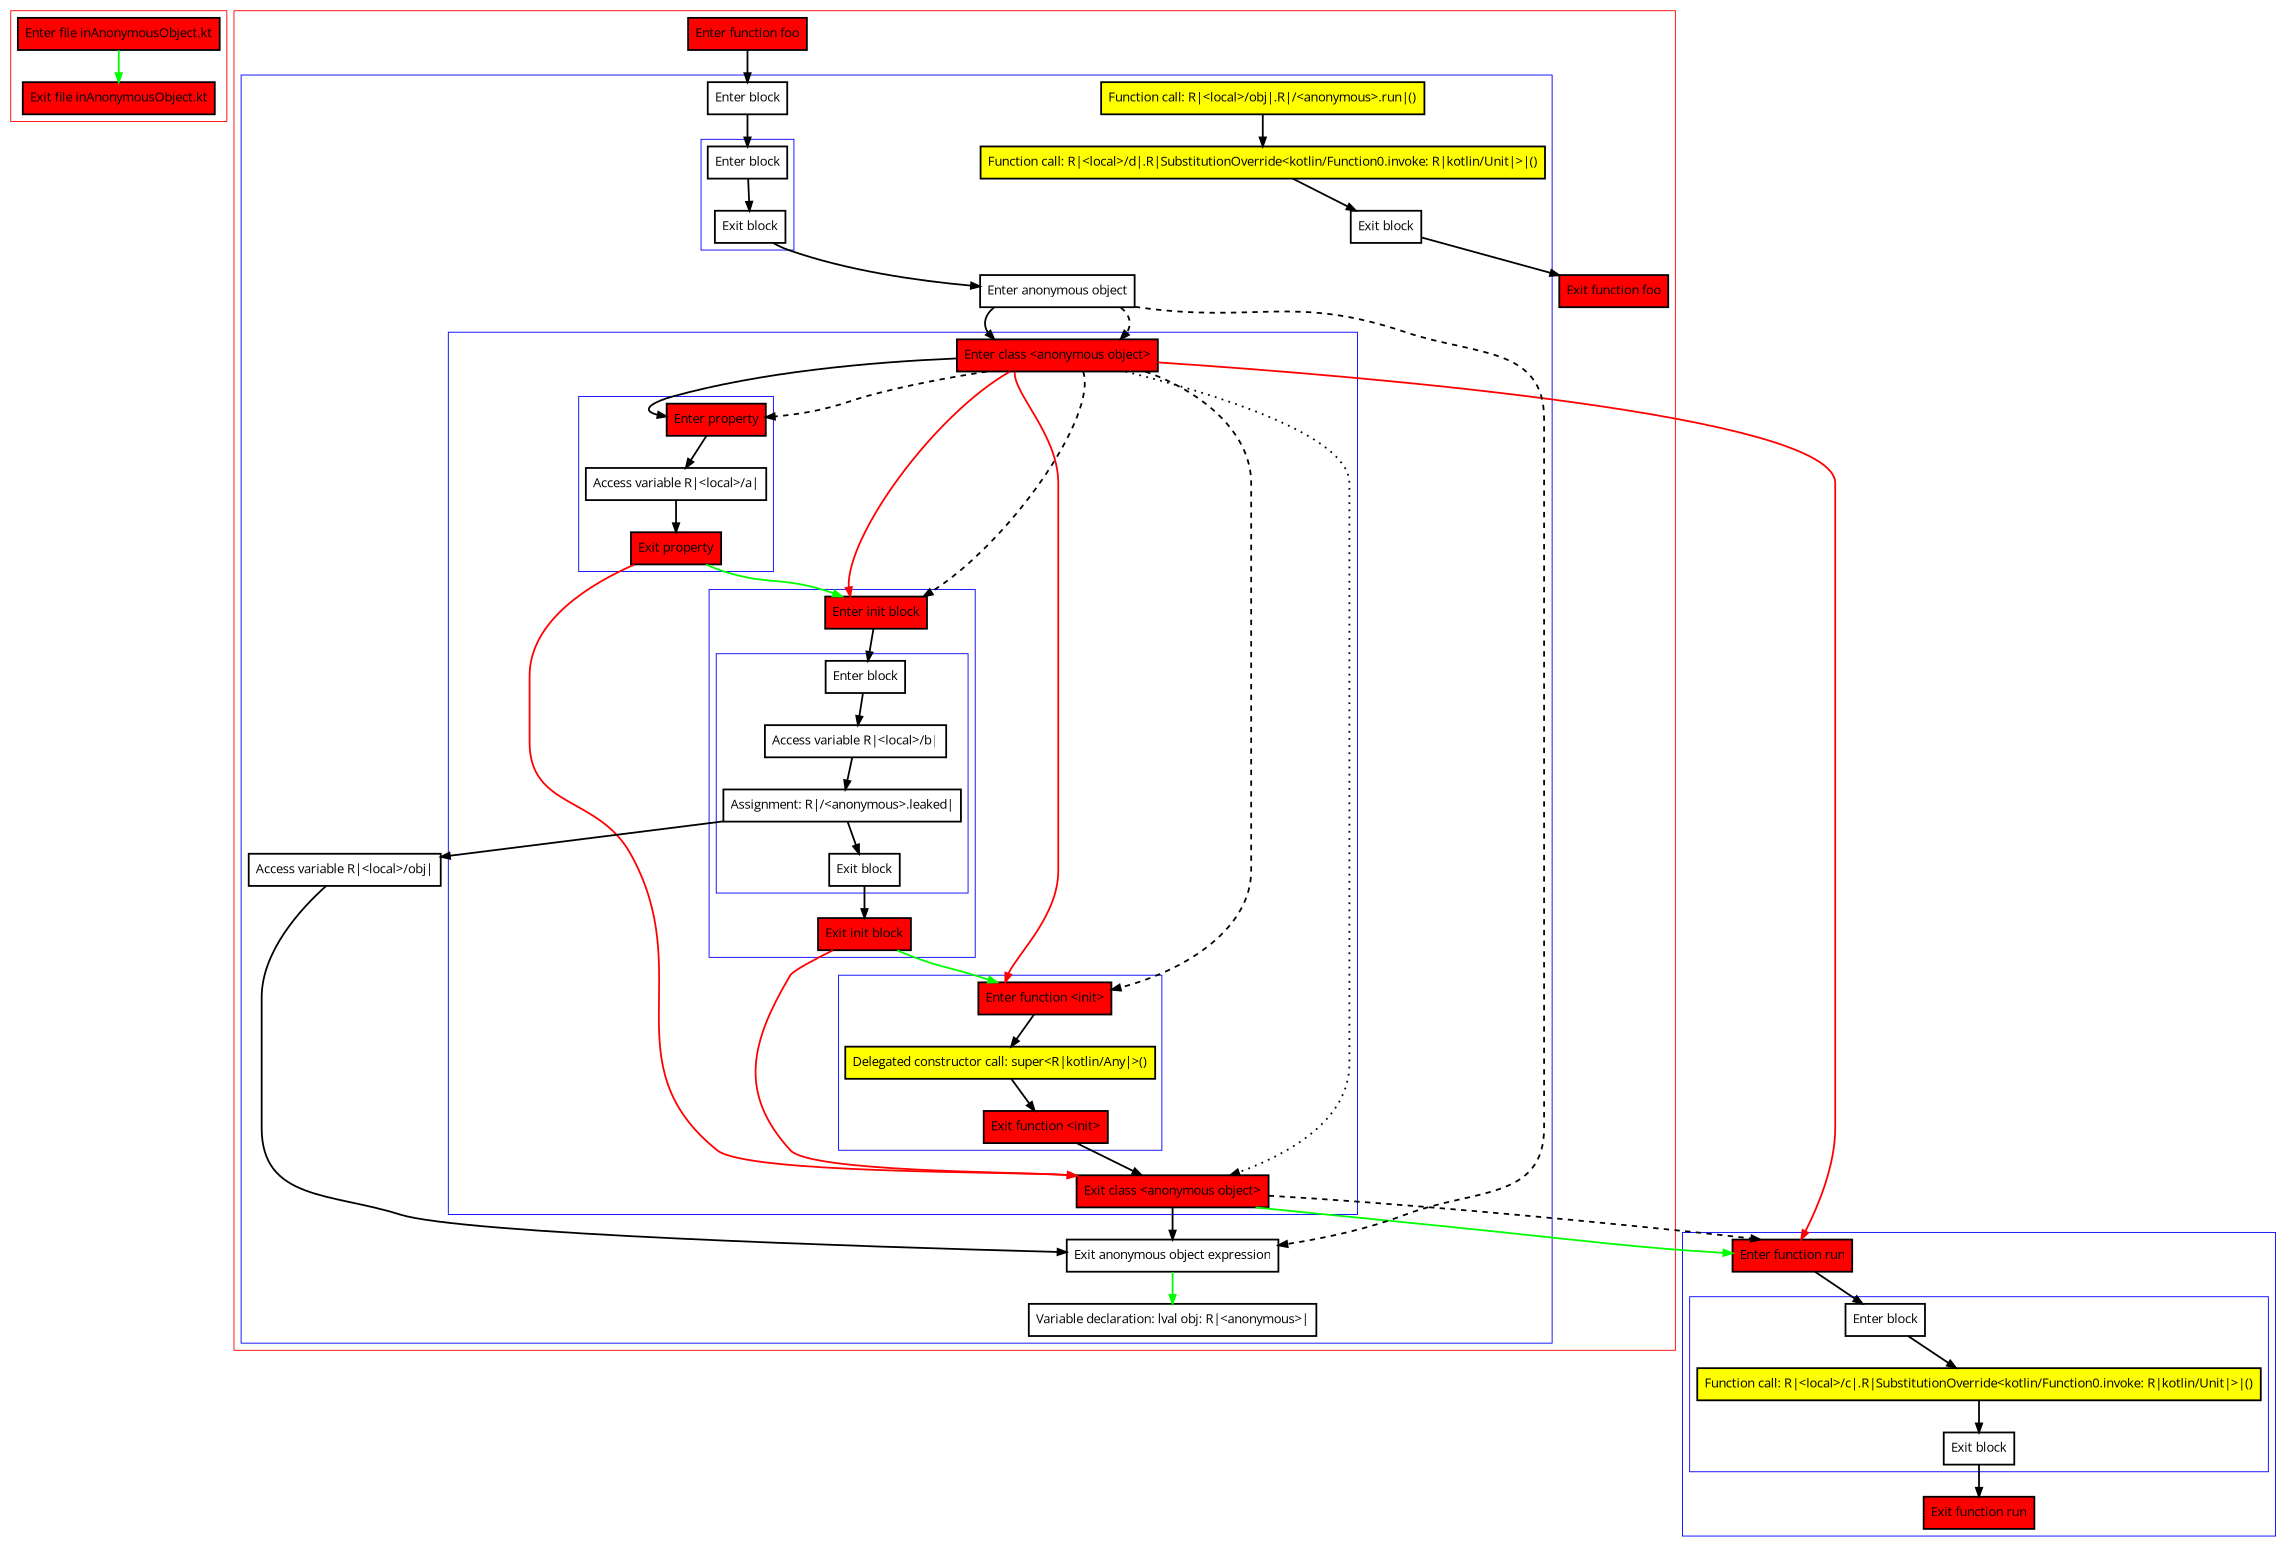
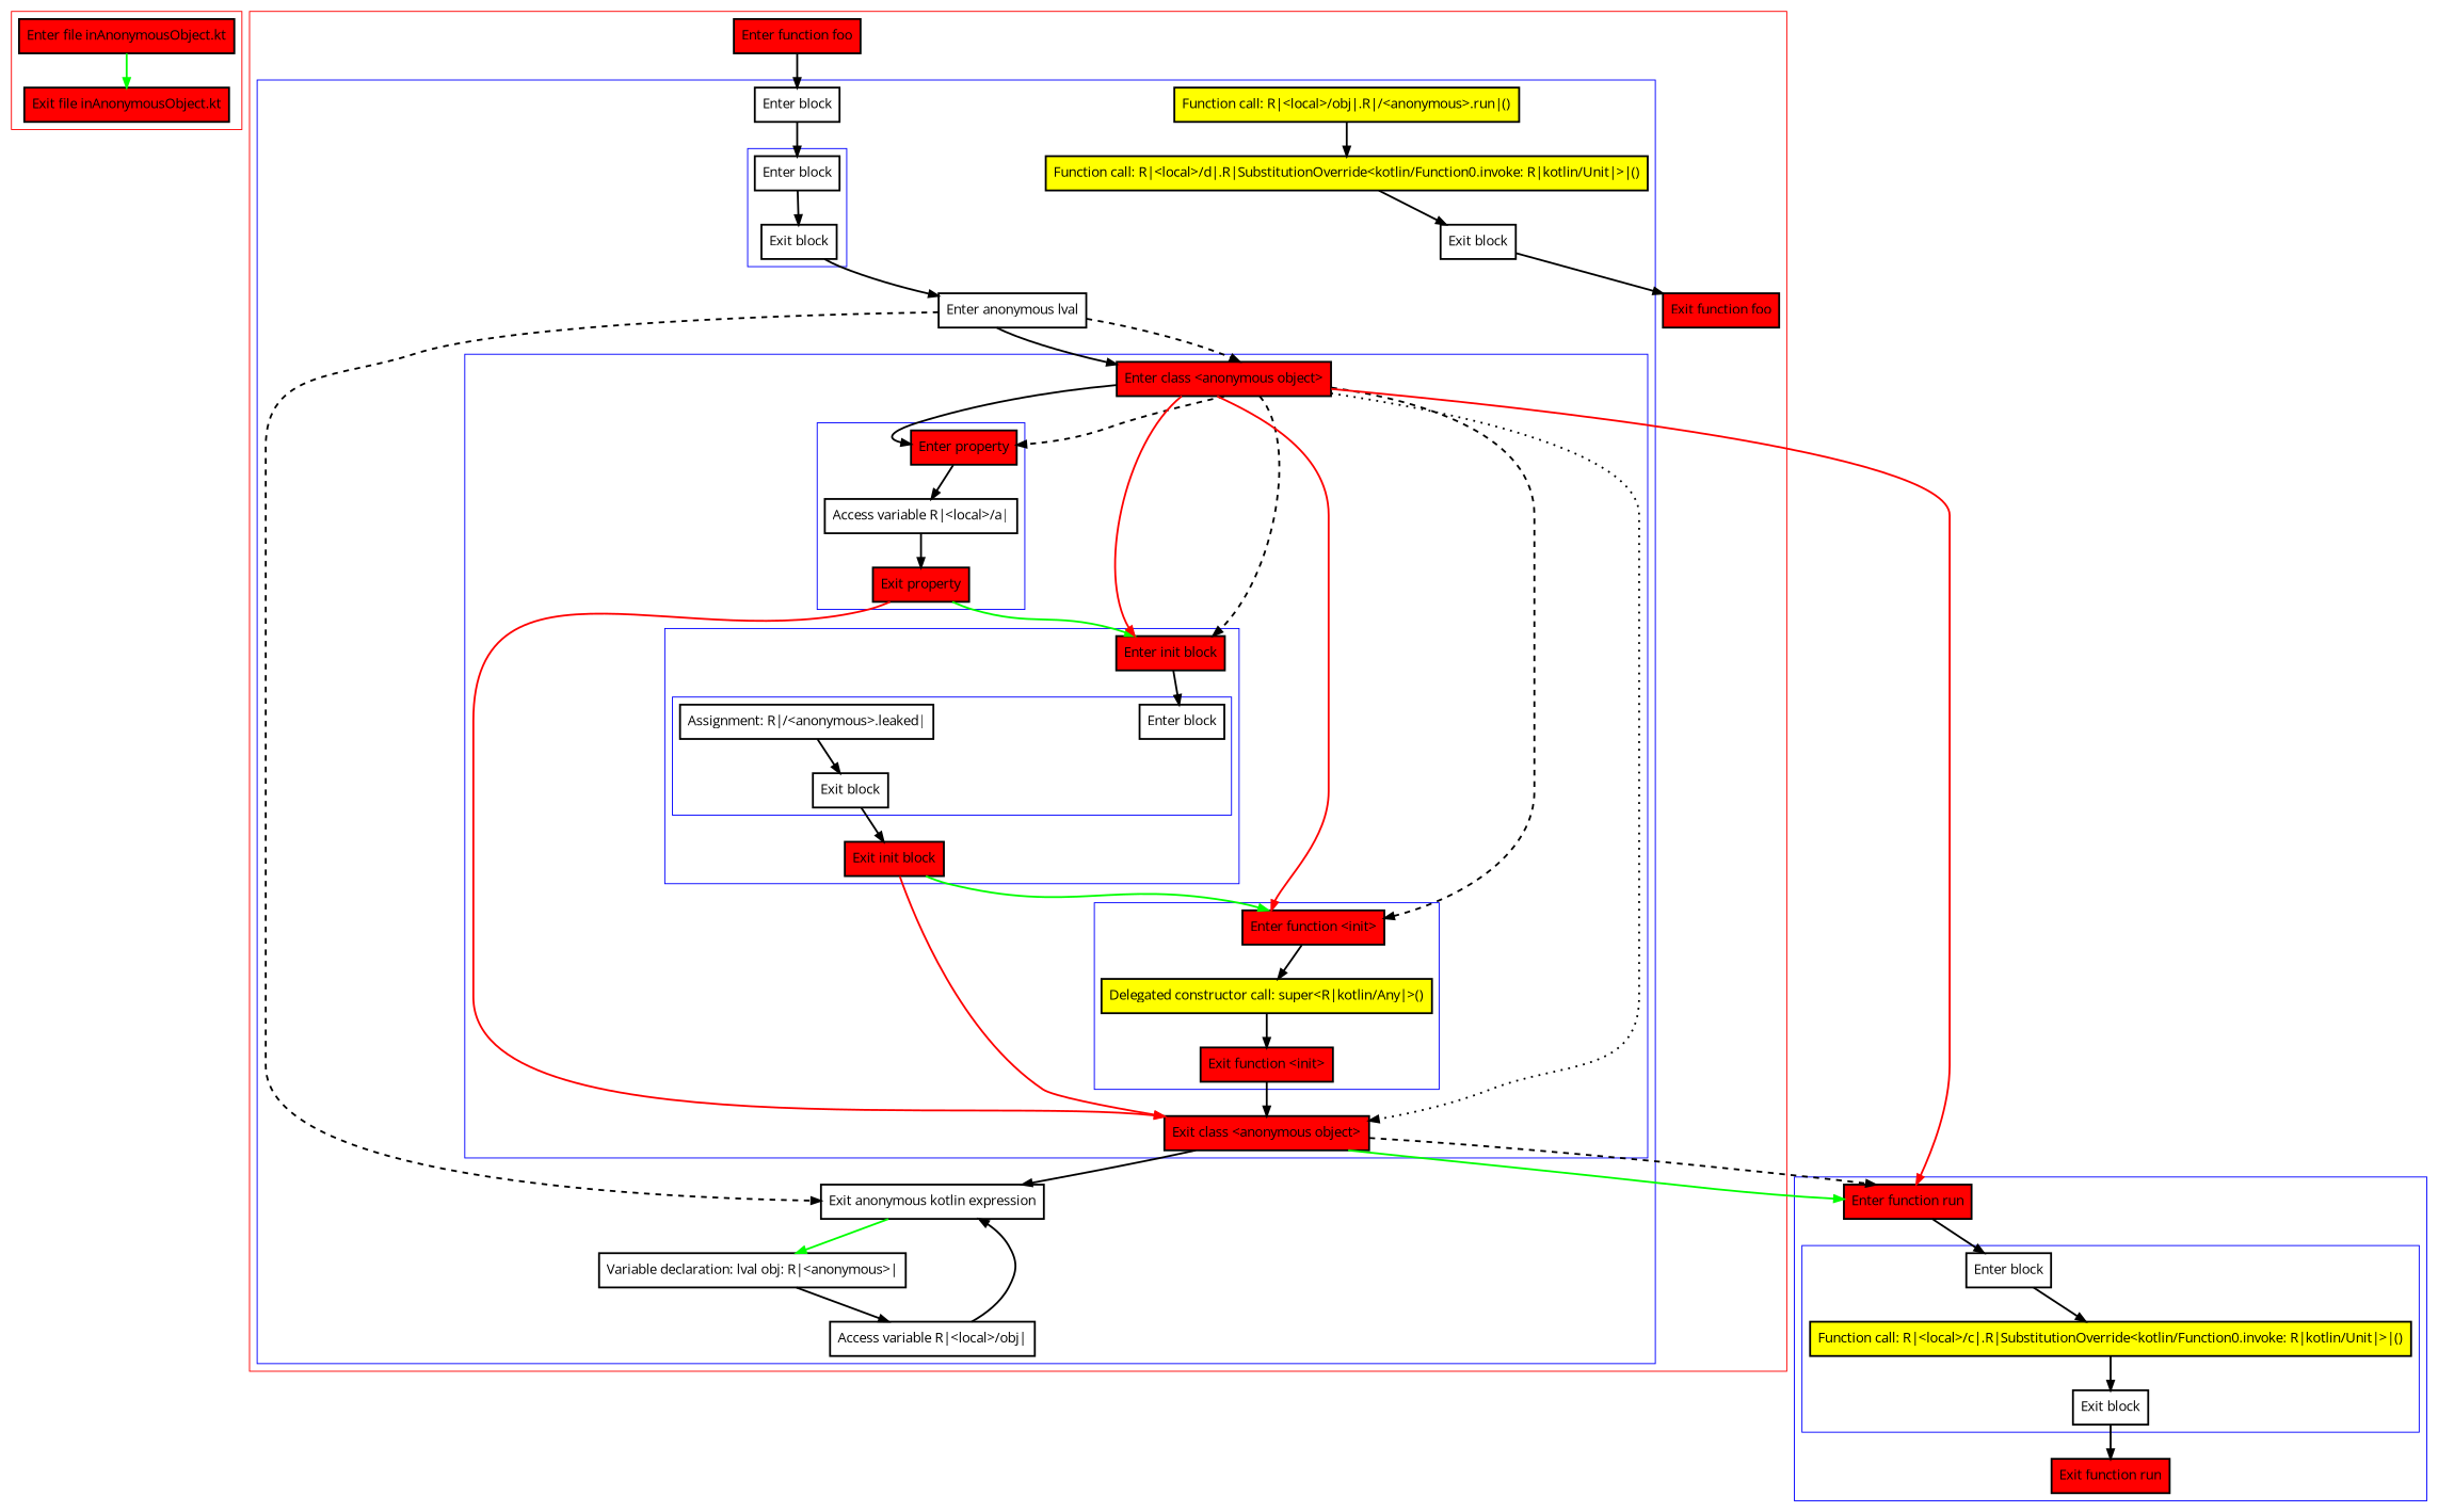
  digraph {
    fontname="Open Sans"
    nodesep=3
    node [fontname="Open Sans" penwidth=2 shape=box style=filled]
    edge [fontname="Open Sans" penwidth=2]
    n1 [fillcolor=red label="Enter file inAnonymousObject.kt"]
    n2 [fillcolor=red label="Exit file inAnonymousObject.kt"]
    n3 [label="Enter block" style=""]
    n4 [label="Exit block" style=""]
    n5 [fillcolor=red label="Enter property"]
    n6 [label="Access variable R|<local>/a|" style=""]
    n7 [fillcolor=red label="Exit property"]
    n8 [label="Enter block" style=""]
-   n9 [label="Access variable R|<local>/b|" style=""]
    n10 [label="Assignment: R|/<anonymous>.leaked|" style=""]
    n11 [label="Exit block" style=""]
    n12 [fillcolor=red label="Enter init block"]
    n13 [fillcolor=red label="Exit init block"]
    n14 [fillcolor=red label="Enter function <init>"]
    n15 [fillcolor=yellow label="Delegated constructor call: super<R|kotlin/Any|>()"]
    n16 [fillcolor=red label="Exit function <init>"]
    n17 [fillcolor=red label="Enter class <anonymous object>"]
    n18 [fillcolor=red label="Exit class <anonymous object>"]
    n19 [label="Enter block" style=""]
-   n20 [label="Enter anonymous object" style=""]
-   n21 [label="Exit anonymous object expression" style=""]
+   n20 [label="Enter anonymous lval" style=""]
+   n21 [label="Exit anonymous kotlin expression" style=""]
    n22 [label="Variable declaration: lval obj: R|<anonymous>|" style=""]
    n23 [label="Access variable R|<local>/obj|" style=""]
    n24 [fillcolor=yellow label="Function call: R|<local>/obj|.R|/<anonymous>.run|()"]
    n25 [fillcolor=yellow label="Function call: R|<local>/d|.R|SubstitutionOverride<kotlin/Function0.invoke: R|kotlin/Unit|>|()"]
    n26 [label="Exit block" style=""]
    n27 [fillcolor=red label="Enter function foo"]
    n28 [fillcolor=red label="Exit function foo"]
    n29 [label="Enter block" style=""]
    n30 [fillcolor=yellow label="Function call: R|<local>/c|.R|SubstitutionOverride<kotlin/Function0.invoke: R|kotlin/Unit|>|()"]
    n31 [label="Exit block" style=""]
    n32 [fillcolor=red label="Enter function run"]
    n33 [fillcolor=red label="Exit function run"]
    subgraph cluster_1 {
      color=red
      n1
      n2
    }
    subgraph cluster_2 {
      color=red
      n27
      n28
      subgraph cluster_3 {
        color=blue
        n19
        n20
        n21
        n22
        n23
        n24
        n25
        n26
        subgraph cluster_4 {
          color=blue
          n3
          n4
        }
        subgraph cluster_5 {
          color=blue
          n17
          n18
          subgraph cluster_6 {
            color=blue
            n5
            n6
            n7
          }
          subgraph cluster_7 {
            color=blue
            n12
            n13
            subgraph cluster_8 {
              color=blue
              n8
-             n9
              n10
              n11
            }
          }
          subgraph cluster_9 {
            color=blue
            n14
            n15
            n16
          }
        }
      }
    }
    subgraph cluster_10 {
      color=blue
      n32
      n33
      subgraph cluster_11 {
        color=blue
        n29
        n30
        n31
      }
    }
    n1 -> n2 [color=green]
    n3 -> n4
    n4 -> n20
    n5 -> n6
    n6 -> n7
    n7 -> n12 [color=green]
    n7 -> n18 [color=red]
-   n8 -> n9
-   n9 -> n10
    n10 -> n11
    n11 -> n13
    n12 -> n8
    n13 -> n14 [color=green]
    n13 -> n18 [color=red]
    n14 -> n15
    n15 -> n16
    n16 -> n18
    n17 -> n5
    n17 -> n5 [style=dashed]
    n17 -> n12 [color=red]
    n17 -> n12 [style=dashed]
    n17 -> n14 [color=red]
    n17 -> n14 [style=dashed]
    n17 -> n18 [style=dotted]
    n17 -> n32 [color=red]
    n18 -> n21
    n18 -> n32 [color=green]
    n18 -> n32 [style=dashed]
    n19 -> n3
    n20 -> n17
    n20 -> n17 [style=dashed]
    n20 -> n21 [style=dashed]
    n21 -> n22 [color=green]
-   n10 -> n23
+   n22 -> n23
    n23 -> n21
    n24 -> n25
    n25 -> n26
    n26 -> n28
    n27 -> n19
    n29 -> n30
    n30 -> n31
    n31 -> n33
    n32 -> n29
  }
